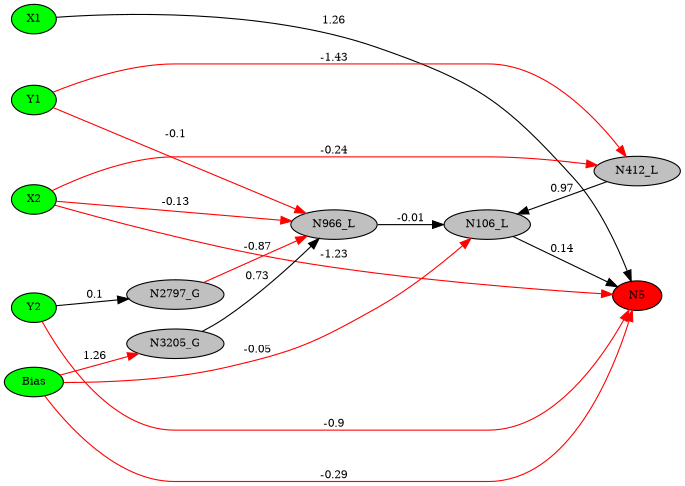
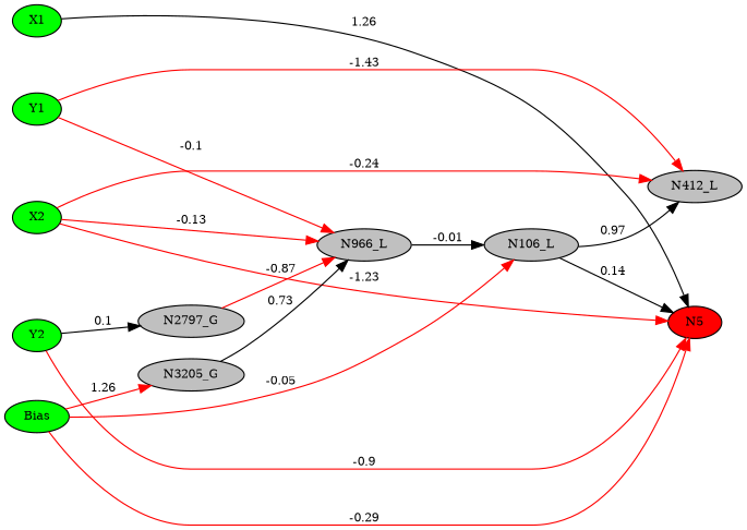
  digraph {
    rankdir=LR
    node [fillcolor=green fontsize=10 shape=ellipse style=filled]
    edge [arrowType=inv color=red fontsize=10]
    N5 [fillcolor=red height=0.1 width=0.1]
    n2 [height=0.1 label=Bias width=0.1]
    n3 [height=0.1 label=X1 width=0.1]
    n4 [height=0.1 label=Y1 width=0.1]
    n5 [height=0.1 label=X2 width=0.1]
    n6 [height=0.1 label=Y2 width=0.1]
    n7 [fillcolor=gray height=0.1 label=N106_L width=0.1]
    n8 [fillcolor=gray height=0.1 label=N3205_G width=0.1]
    n9 [fillcolor=gray height=0.1 label=N412_L width=0.1]
    n10 [fillcolor=gray height=0.1 label=N966_L width=0.1]
    n11 [fillcolor=gray height=0.1 label=N2797_G width=0.1]
    subgraph sub_1 {
      rank=same
      N5
    }
    subgraph sub_2 {
      rank=same
      n2
      n3
      n4
      n5
      n6
    }
    n2 -> N5 [label=-0.29]
    n2 -> n7 [label=-0.05]
    n2 -> n8 [label=1.26]
    n3 -> N5 [color=black label=1.26 arrowType=""]
    n3 -> n4 [style=invis arrowType="" color="" fontsize=""]
    n4 -> n5 [style=invis arrowType="" color="" fontsize=""]
    n4 -> n9 [label=-1.43]
    n4 -> n10 [label=-0.1]
    n5 -> N5 [label=-1.23]
    n5 -> n6 [style=invis arrowType="" color="" fontsize=""]
    n5 -> n9 [label=-0.24]
    n5 -> n10 [label=-0.13]
    n6 -> N5 [label=-0.9]
    n6 -> n2 [style=invis arrowType="" color="" fontsize=""]
    n6 -> n11 [color=black label=0.1 arrowType=""]
    n7 -> N5 [color=black label=0.14 arrowType=""]
    n8 -> n10 [color=black label=0.73 arrowType=""]
-   n9 -> n7 [color=black label=0.97 arrowType=""]
+   n7 -> n9 [color=black label=0.97 arrowType=""]
    n10 -> n7 [color=black label=-0.01]
    n11 -> n10 [label=-0.87]
  }
